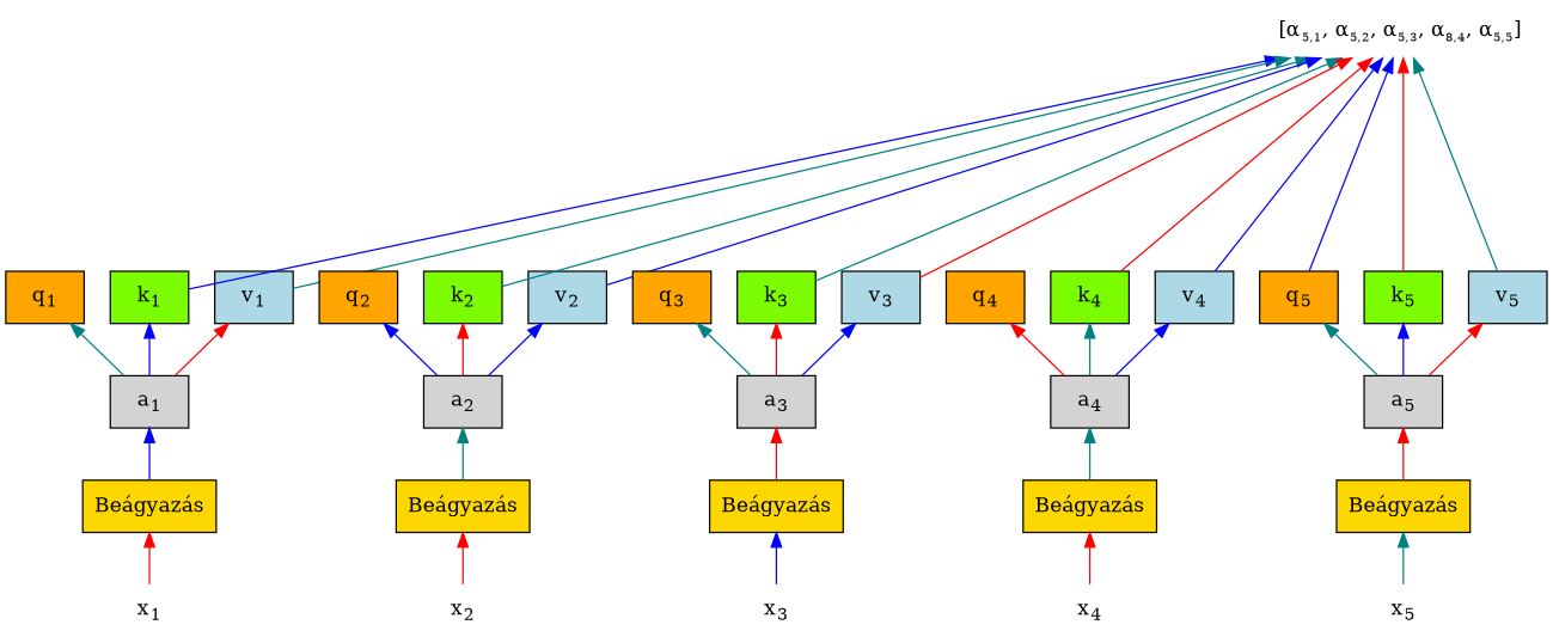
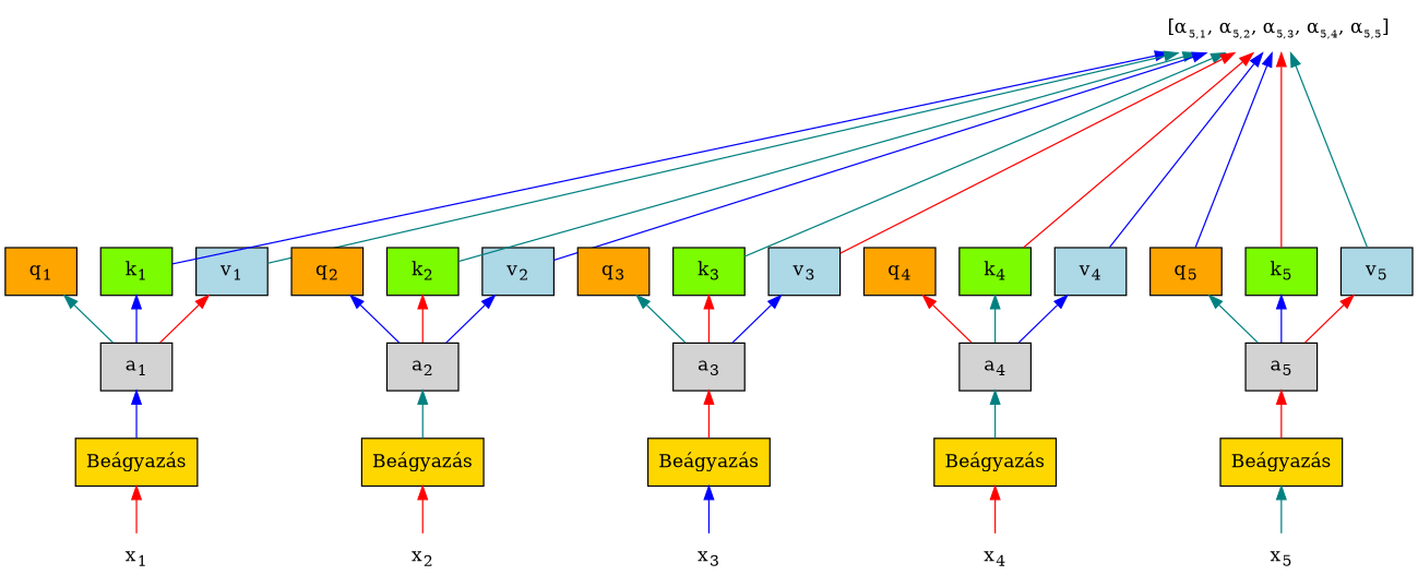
  digraph {
    rankdir=BT
    splines=False
    node [shape=rectangle style=filled]
    edge [color=red]
    n1 [label=<x<sub>1</sub>> shape=plaintext style=""]
    n2 [label="Beágyazás" fillcolor=gold]
    n3 [label=<x<sub>2</sub>> shape=plaintext style=""]
    n4 [label="Beágyazás" fillcolor=gold]
    n5 [label=<x<sub>3</sub>> shape=plaintext style=""]
    n6 [label="Beágyazás" fillcolor=gold]
    n7 [label=<x<sub>4</sub>> shape=plaintext style=""]
    n8 [label="Beágyazás" fillcolor=gold]
    n9 [label=<x<sub>5</sub>> shape=plaintext style=""]
    n10 [label="Beágyazás" fillcolor=gold]
    n11 [label=<a<sub>1</sub>>]
    n12 [fillcolor=orange label=<q<sub>1</sub>>]
    n13 [fillcolor=lawngreen label=<k<sub>1</sub>>]
    n14 [fillcolor=lightblue label=<v<sub>1</sub>>]
    n15 [label=<a<sub>2</sub>>]
    n16 [fillcolor=orange label=<q<sub>2</sub>>]
    n17 [fillcolor=lawngreen label=<k<sub>2</sub>>]
    n18 [fillcolor=lightblue label=<v<sub>2</sub>>]
    n19 [label=<a<sub>3</sub>>]
    n20 [fillcolor=orange label=<q<sub>3</sub>>]
    n21 [fillcolor=lawngreen label=<k<sub>3</sub>>]
    n22 [fillcolor=lightblue label=<v<sub>3</sub>>]
    n23 [label=<a<sub>4</sub>>]
    n24 [fillcolor=orange label=<q<sub>4</sub>>]
    n25 [fillcolor=lawngreen label=<k<sub>4</sub>>]
    n26 [fillcolor=lightblue label=<v<sub>4</sub>>]
    n27 [label=<a<sub>5</sub>>]
    n28 [fillcolor=orange label=<q<sub>5</sub>>]
    n29 [fillcolor=lawngreen label=<k<sub>5</sub>>]
    n30 [fillcolor=lightblue label=<v<sub>5</sub>>]
-   n31 [label=<[α<sub><font point-size="10">5,1</font></sub>, α<sub><font point-size="10">5,2</font></sub>, α<sub><font point-size="10">5,3</font></sub>, α<sub><font point-size="10">8,4</font></sub>, α<sub><font point-size="10">5,5</font></sub>] > shape=plaintext style=""]
+   n31 [label=<[α<sub><font point-size="10">5,1</font></sub>, α<sub><font point-size="10">5,2</font></sub>, α<sub><font point-size="10">5,3</font></sub>, α<sub><font point-size="10">5,4</font></sub>, α<sub><font point-size="10">5,5</font></sub>] > shape=plaintext style=""]
    n1 -> n2
    n2 -> n11 [color=blue]
    n3 -> n4
    n4 -> n15 [color=teal]
    n5 -> n6 [color=blue]
    n6 -> n19
    n7 -> n8
    n8 -> n23 [color=teal]
    n9 -> n10 [color=teal]
    n10 -> n27
    n11 -> n12 [color=teal]
    n11 -> n13 [color=blue]
    n11 -> n14
    n12 -> n31 [constraint=False minlen=4 style=invis color=""]
    n13 -> n31 [constraint=False minlen=4 color=blue]
    n14 -> n31 [constraint=False minlen=4 color=teal]
    n15 -> n16 [color=blue]
    n15 -> n17
    n15 -> n18 [color=blue]
    n16 -> n31 [constraint=False minlen=4 style=invis color=""]
    n17 -> n31 [constraint=False minlen=4 color=teal]
    n18 -> n31 [constraint=False minlen=4 color=blue]
    n19 -> n20 [color=teal]
    n19 -> n21
    n19 -> n22 [color=blue]
    n20 -> n31 [constraint=False minlen=4 style=invis color=""]
    n21 -> n31 [constraint=False minlen=4 color=teal]
    n22 -> n31 [constraint=False minlen=4]
    n23 -> n24
    n23 -> n25 [color=teal]
    n23 -> n26 [color=blue]
    n24 -> n31 [constraint=False minlen=4 style=invis color=""]
    n25 -> n31 [constraint=False minlen=4]
    n26 -> n31 [constraint=False minlen=4 color=blue]
    n27 -> n28 [color=teal]
    n27 -> n29 [color=blue]
    n27 -> n30
    n28 -> n31 [color=blue constraint=True minlen=4]
    n29 -> n31 [constraint=True minlen=4]
    n30 -> n31 [constraint=True minlen=4 color=teal]
  }
